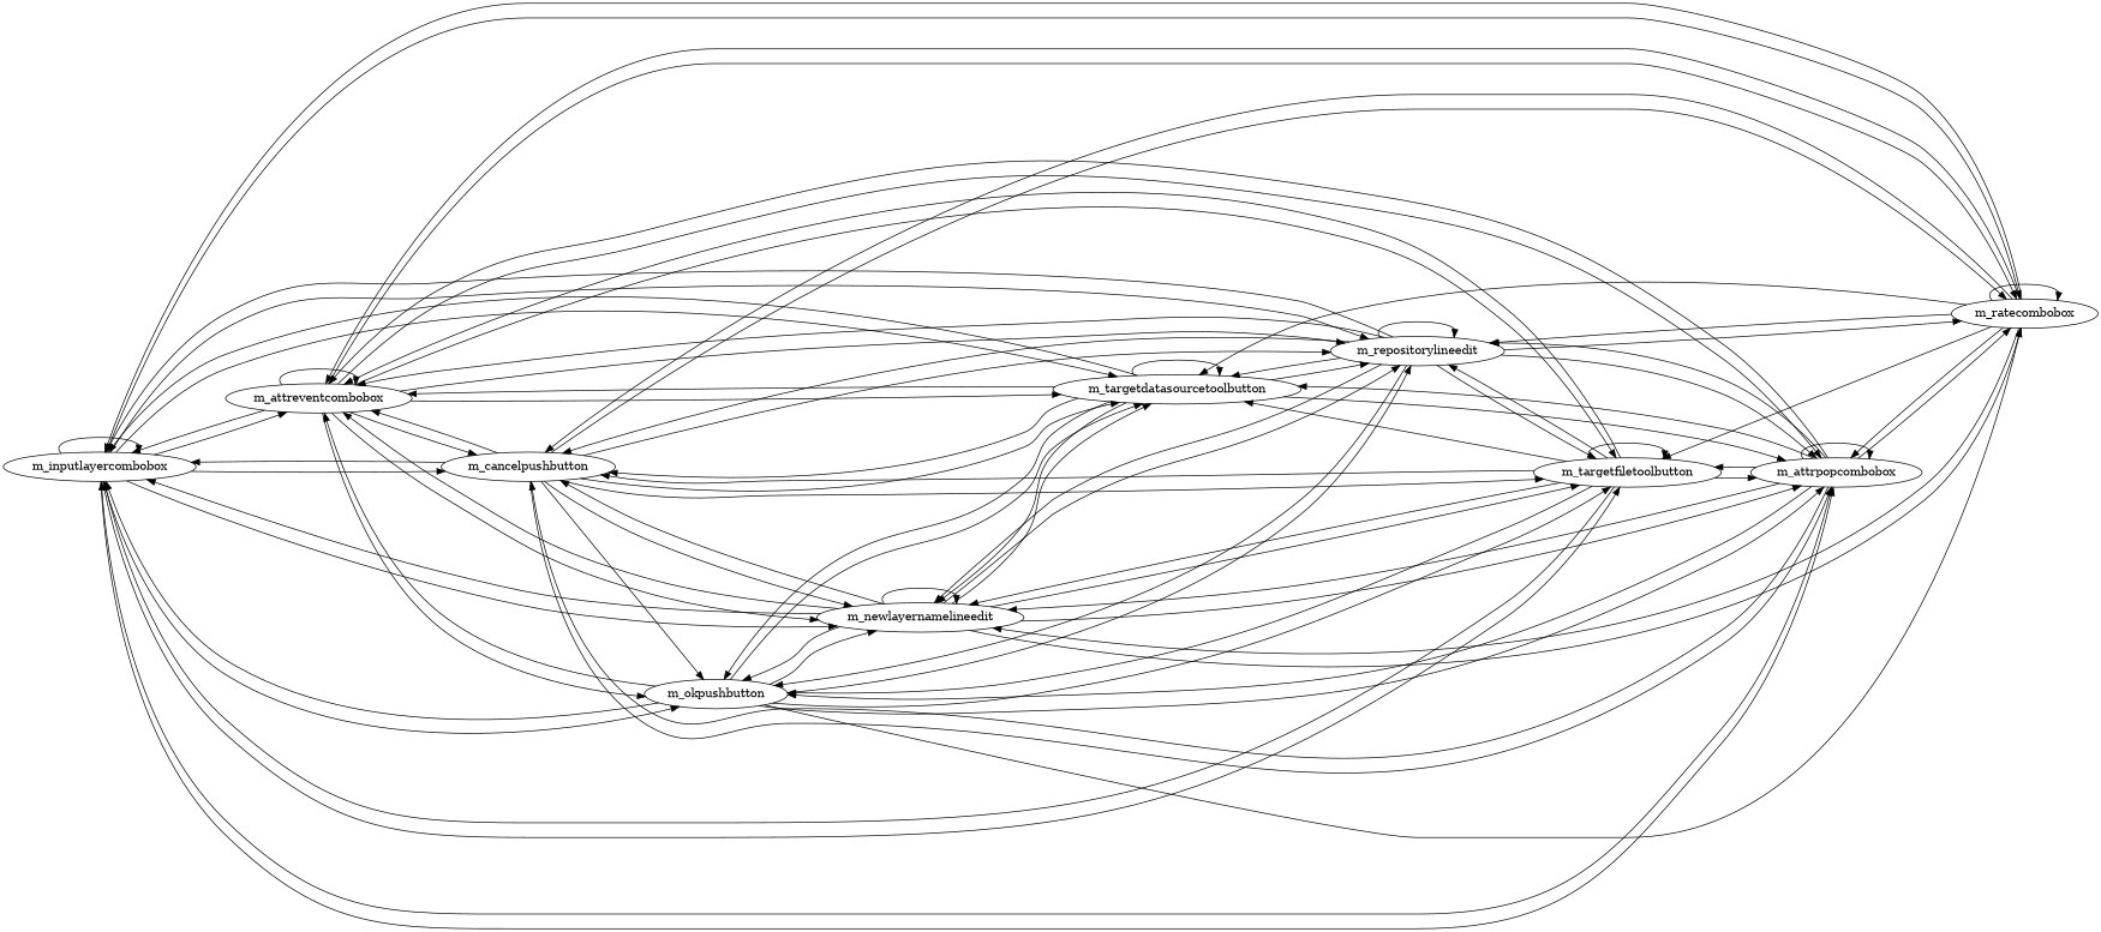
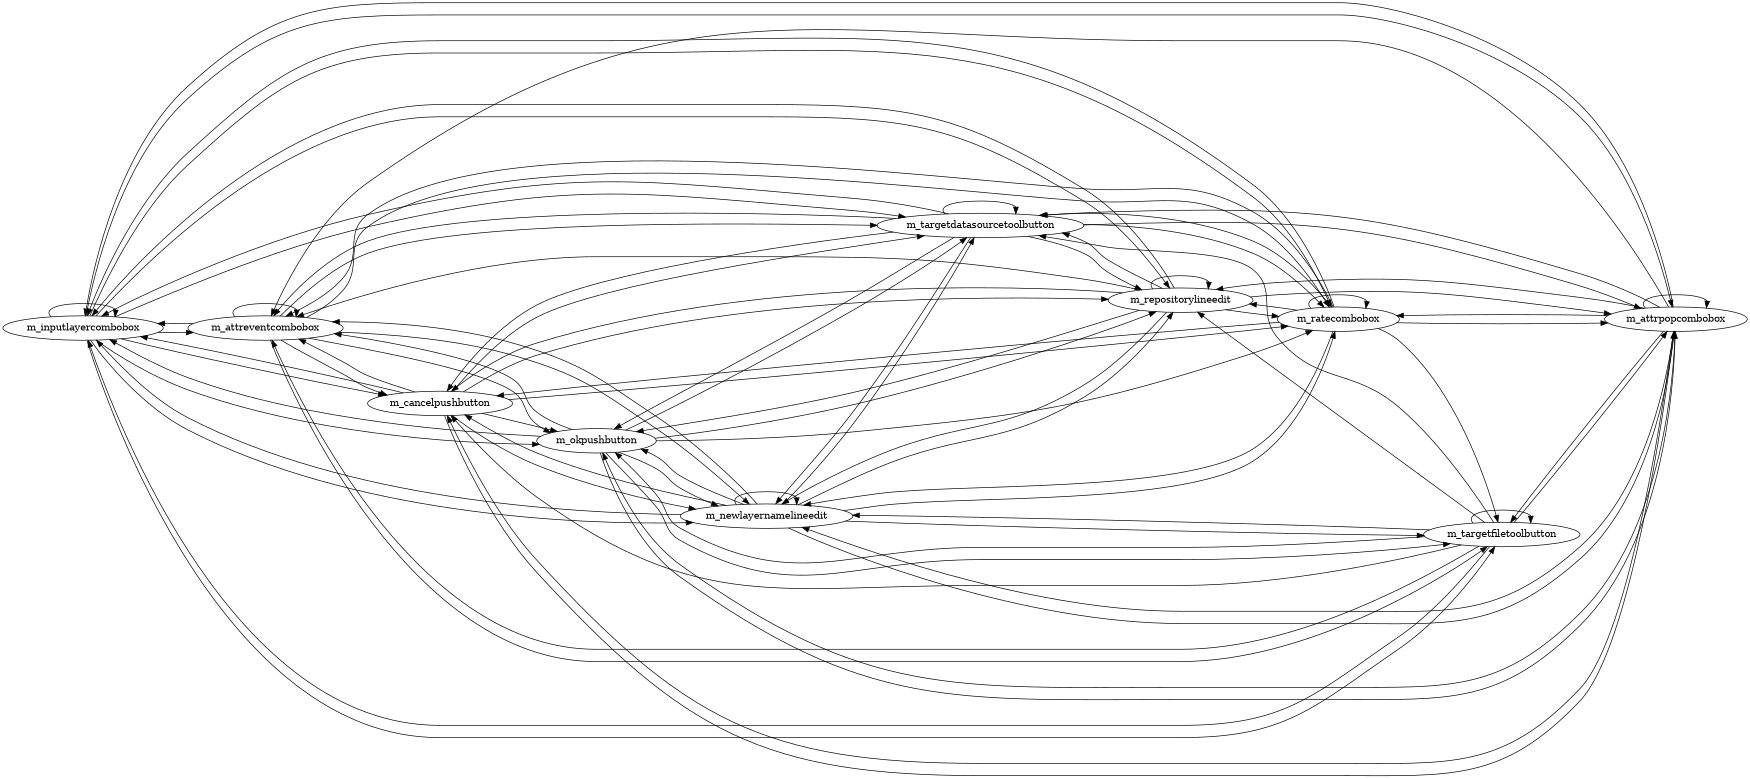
  strict digraph {
    rankdir=LR
    n1 [label=m_inputlayercombobox]
    n2 [label=m_attreventcombobox]
    n3 [label=m_attrpopcombobox]
    n4 [label=m_ratecombobox]
    n5 [label=m_repositorylineedit]
    n6 [label=m_targetfiletoolbutton]
    n7 [label=m_targetdatasourcetoolbutton]
    n8 [label=m_newlayernamelineedit]
    n9 [label=m_okpushbutton]
    n10 [label=m_cancelpushbutton]
    n1 -> n1
    n1 -> n2
    n1 -> n3
    n1 -> n4
    n1 -> n5
    n1 -> n6
    n1 -> n7
    n1 -> n8
    n1 -> n9
    n1 -> n10
    n2 -> n1
    n2 -> n2
-   n2 -> n3
    n2 -> n4
-   n2 -> n5
    n2 -> n6
    n2 -> n7
    n2 -> n8
    n2 -> n9
    n2 -> n10
    n3 -> n1
    n3 -> n2
    n3 -> n3
    n3 -> n4
    n3 -> n5
    n3 -> n6
    n3 -> n7
    n3 -> n8
    n3 -> n9
    n3 -> n10
    n4 -> n1
    n4 -> n2
    n4 -> n3
    n4 -> n4
    n4 -> n5
    n4 -> n6
    n4 -> n7
    n4 -> n8
    n4 -> n10
    n5 -> n1
    n5 -> n2
    n5 -> n3
    n5 -> n4
    n5 -> n5
-   n5 -> n6
    n5 -> n7
    n5 -> n8
    n5 -> n9
    n5 -> n10
    n6 -> n1
    n6 -> n2
    n6 -> n3
    n6 -> n5
    n6 -> n6
    n6 -> n7
    n6 -> n8
    n6 -> n9
    n6 -> n10
    n7 -> n1
    n7 -> n2
    n7 -> n3
+   n7 -> n4
    n7 -> n5
    n7 -> n7
    n7 -> n8
    n7 -> n9
    n7 -> n10
    n8 -> n1
    n8 -> n2
    n8 -> n3
    n8 -> n4
    n8 -> n5
    n8 -> n6
    n8 -> n7
    n8 -> n8
    n8 -> n9
    n8 -> n10
    n9 -> n1
    n9 -> n2
    n9 -> n3
    n9 -> n4
    n9 -> n5
    n9 -> n6
    n9 -> n7
    n9 -> n8
    n10 -> n1
    n10 -> n2
    n10 -> n3
    n10 -> n4
    n10 -> n5
-   n10 -> n6
    n10 -> n7
    n10 -> n8
    n10 -> n9
  }
